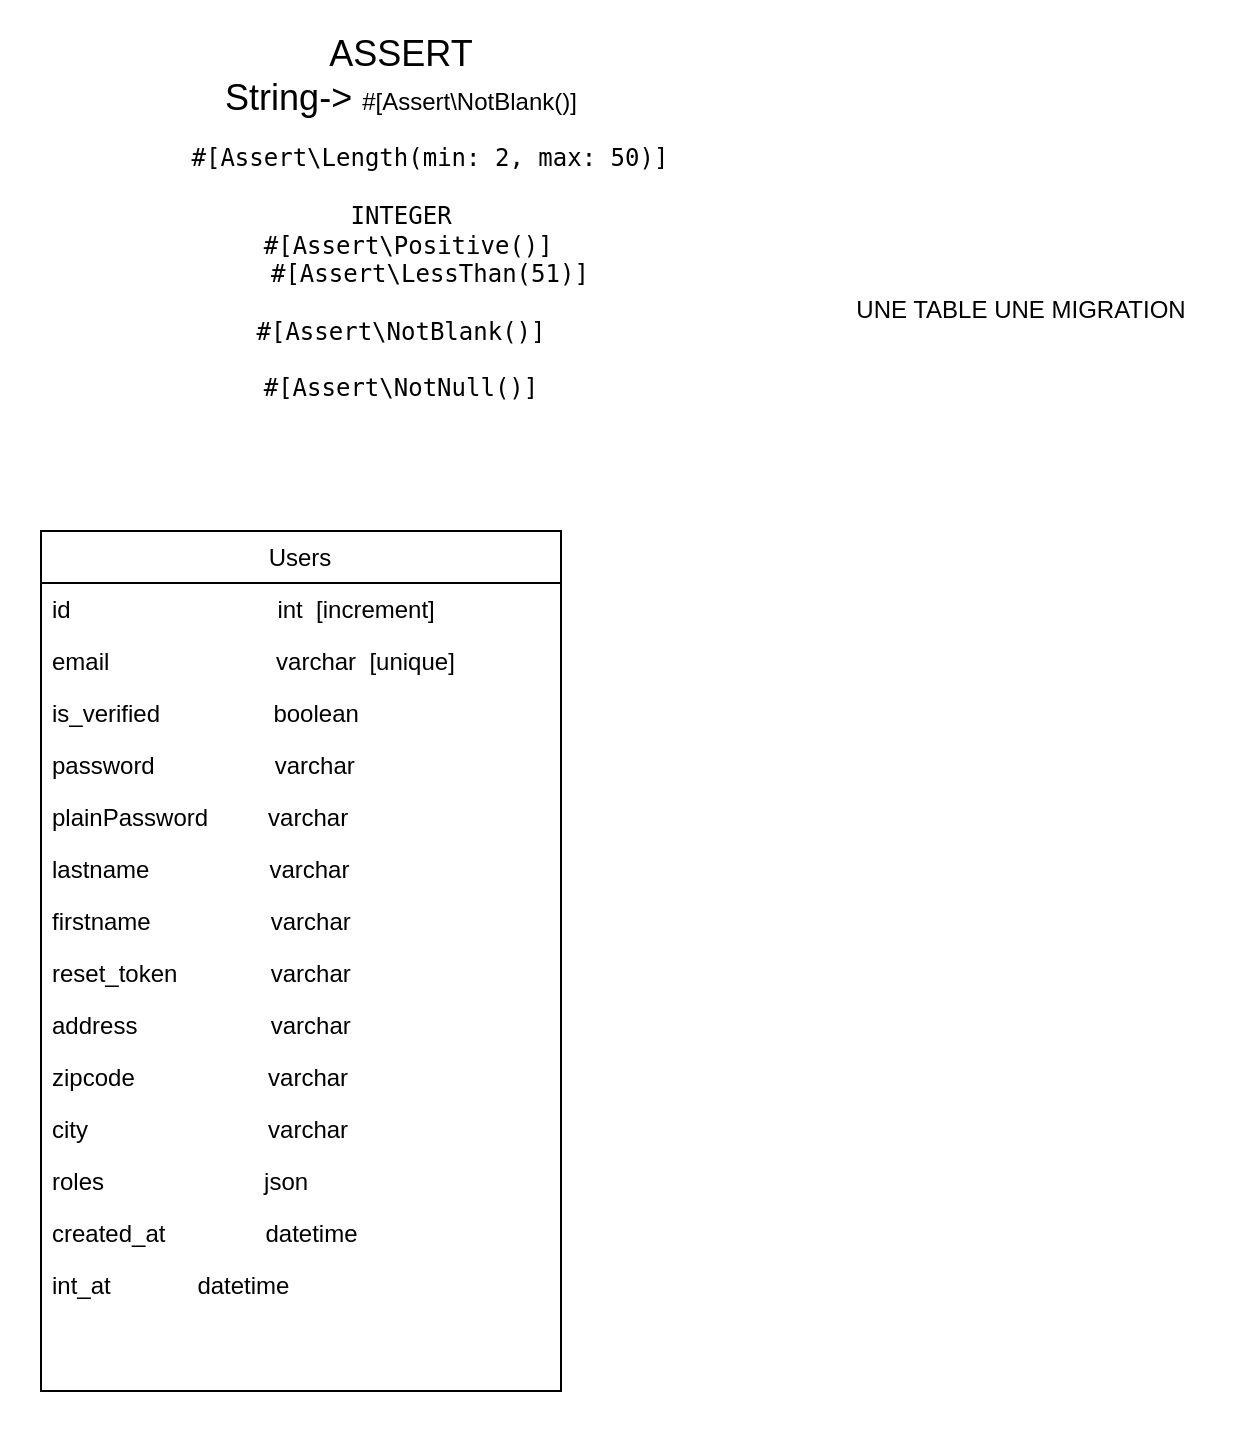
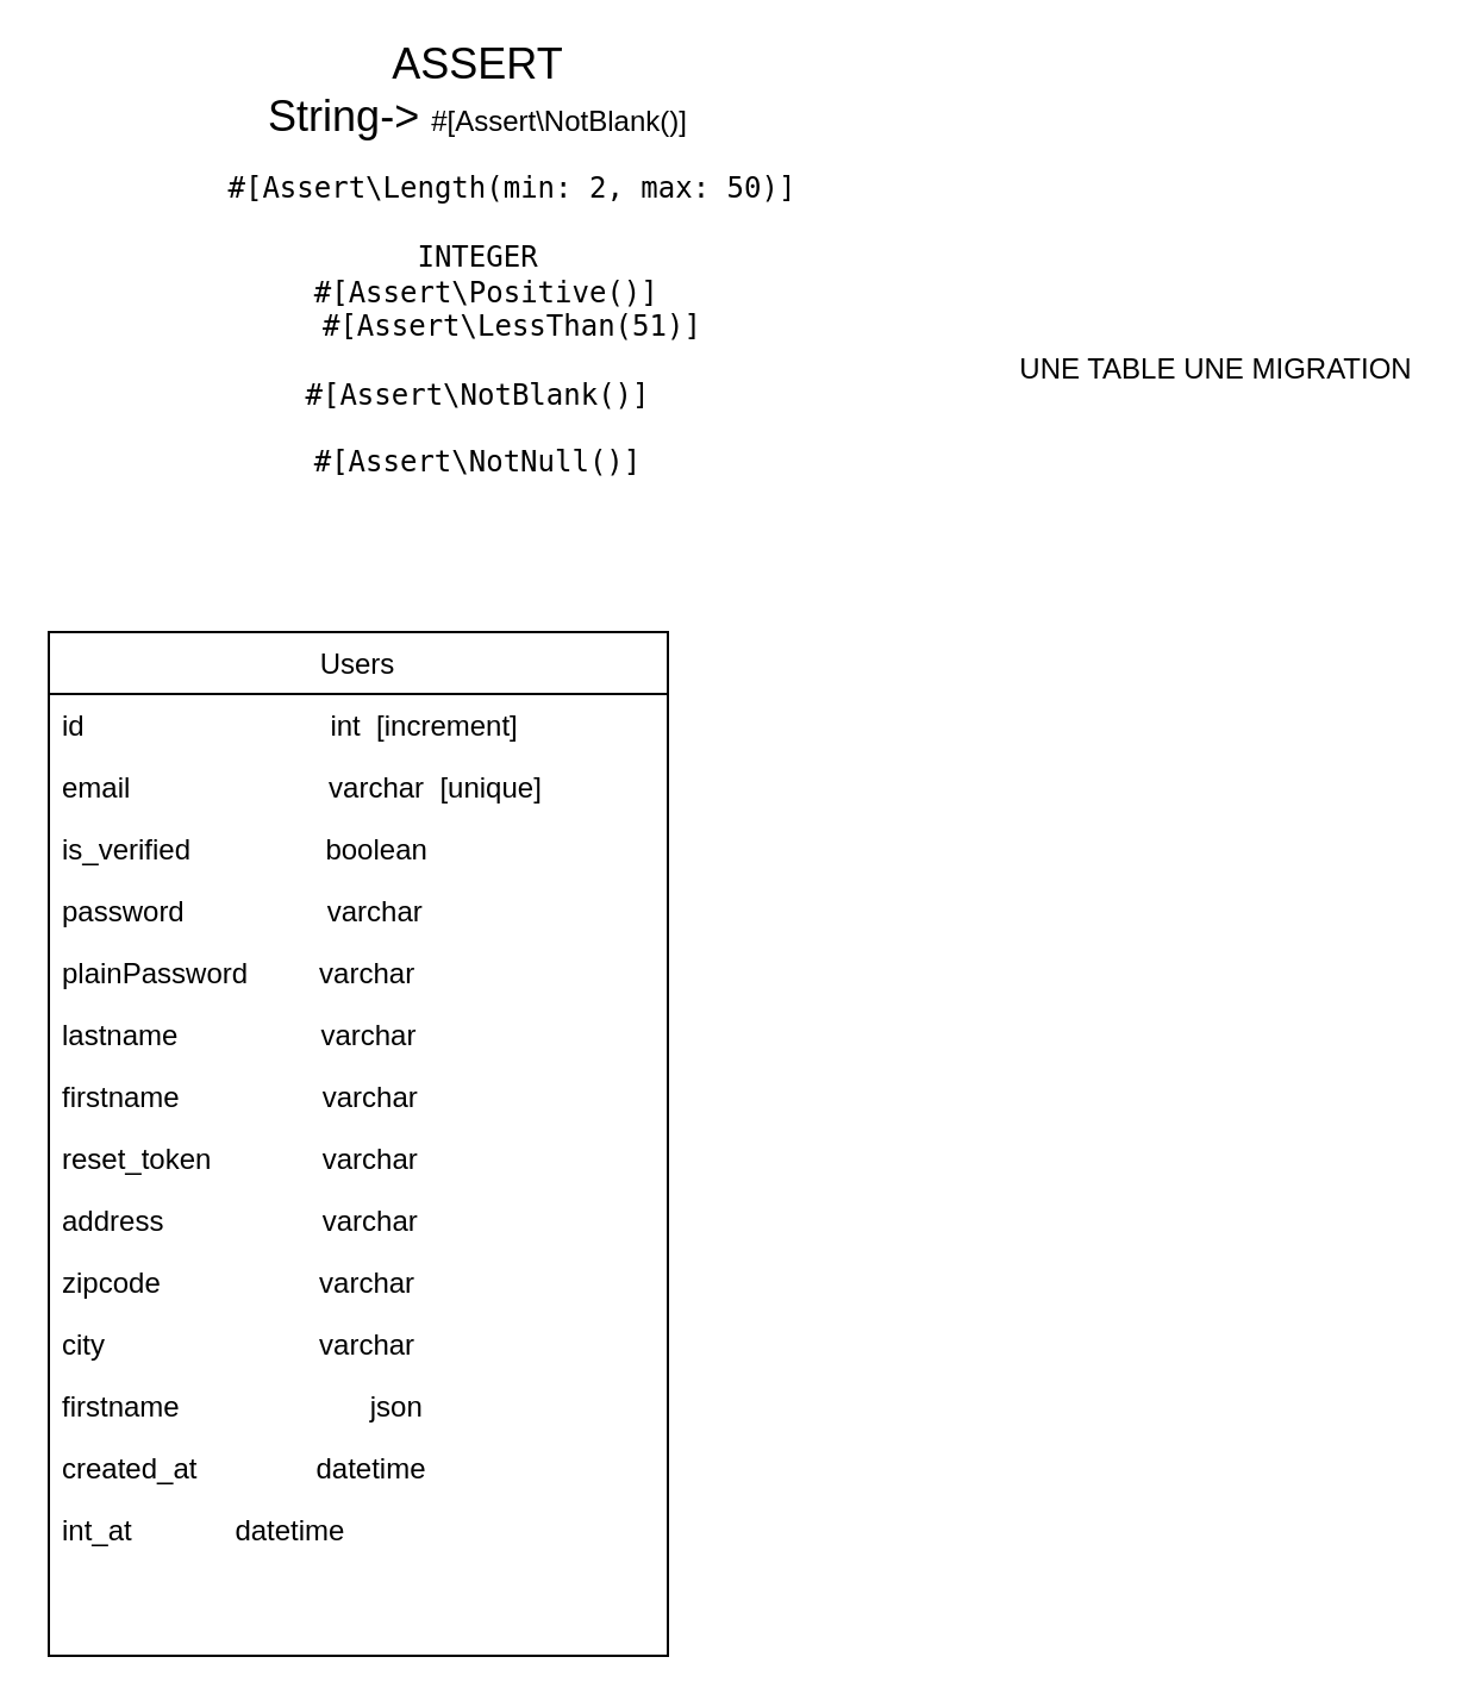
  <mxCell id="0" />
  <mxCell id="1" parent="0" />
  <mxCell id="2" value="Users" style="swimlane;fontStyle=0;align=center;verticalAlign=top;childLayout=stackLayout;horizontal=1;startSize=26;horizontalStack=0;resizeParent=1;resizeLast=0;collapsible=1;marginBottom=0;rounded=0;shadow=0;strokeWidth=1;" parent="1" vertex="1"><mxGeometry x="20" y="265" width="260" height="430" as="geometry"><mxRectangle x="340" y="380" width="170" height="26" as="alternateBounds" /></mxGeometry></mxCell>
  <mxCell id="3" value="id                               int  [increment]" style="text;align=left;verticalAlign=top;spacingLeft=4;spacingRight=4;overflow=hidden;rotatable=0;points=[[0,0.5],[1,0.5]];portConstraint=eastwest;" parent="2" vertex="1"><mxGeometry y="26" width="260" height="26" as="geometry" /></mxCell>
  <mxCell id="4" value="email                         varchar  [unique]" style="text;align=left;verticalAlign=top;spacingLeft=4;spacingRight=4;overflow=hidden;rotatable=0;points=[[0,0.5],[1,0.5]];portConstraint=eastwest;" parent="2" vertex="1"><mxGeometry y="52" width="260" height="26" as="geometry" /></mxCell>
  <mxCell id="5" value="is_verified                 boolean" style="text;align=left;verticalAlign=top;spacingLeft=4;spacingRight=4;overflow=hidden;rotatable=0;points=[[0,0.5],[1,0.5]];portConstraint=eastwest;" parent="2" vertex="1"><mxGeometry y="78" width="260" height="26" as="geometry" /></mxCell>
  <mxCell id="6" value="password                  varchar" style="text;align=left;verticalAlign=top;spacingLeft=4;spacingRight=4;overflow=hidden;rotatable=0;points=[[0,0.5],[1,0.5]];portConstraint=eastwest;" parent="2" vertex="1"><mxGeometry y="104" width="260" height="26" as="geometry" /></mxCell>
  <mxCell id="7" value="plainPassword         varchar" style="text;align=left;verticalAlign=top;spacingLeft=4;spacingRight=4;overflow=hidden;rotatable=0;points=[[0,0.5],[1,0.5]];portConstraint=eastwest;" parent="2" vertex="1"><mxGeometry y="130" width="260" height="26" as="geometry" /></mxCell>
  <mxCell id="8" value="lastname                  varchar" style="text;align=left;verticalAlign=top;spacingLeft=4;spacingRight=4;overflow=hidden;rotatable=0;points=[[0,0.5],[1,0.5]];portConstraint=eastwest;" parent="2" vertex="1"><mxGeometry y="156" width="260" height="26" as="geometry" /></mxCell>
  <mxCell id="9" value="firstname                  varchar" style="text;align=left;verticalAlign=top;spacingLeft=4;spacingRight=4;overflow=hidden;rotatable=0;points=[[0,0.5],[1,0.5]];portConstraint=eastwest;" parent="2" vertex="1"><mxGeometry y="182" width="260" height="26" as="geometry" /></mxCell>
  <mxCell id="10" value="reset_token              varchar" style="text;align=left;verticalAlign=top;spacingLeft=4;spacingRight=4;overflow=hidden;rotatable=0;points=[[0,0.5],[1,0.5]];portConstraint=eastwest;" parent="2" vertex="1"><mxGeometry y="208" width="260" height="26" as="geometry" /></mxCell>
  <mxCell id="11" value="address                    varchar" style="text;align=left;verticalAlign=top;spacingLeft=4;spacingRight=4;overflow=hidden;rotatable=0;points=[[0,0.5],[1,0.5]];portConstraint=eastwest;" parent="2" vertex="1"><mxGeometry y="234" width="260" height="26" as="geometry" /></mxCell>
  <mxCell id="12" value="zipcode                    varchar" style="text;align=left;verticalAlign=top;spacingLeft=4;spacingRight=4;overflow=hidden;rotatable=0;points=[[0,0.5],[1,0.5]];portConstraint=eastwest;" parent="2" vertex="1"><mxGeometry y="260" width="260" height="26" as="geometry" /></mxCell>
  <mxCell id="13" value="city                           varchar" style="text;align=left;verticalAlign=top;spacingLeft=4;spacingRight=4;overflow=hidden;rotatable=0;points=[[0,0.5],[1,0.5]];portConstraint=eastwest;" parent="2" vertex="1"><mxGeometry y="286" width="260" height="26" as="geometry" /></mxCell>
- <mxCell id="14" value="roles                        json" style="text;align=left;verticalAlign=top;spacingLeft=4;spacingRight=4;overflow=hidden;rotatable=0;points=[[0,0.5],[1,0.5]];portConstraint=eastwest;" parent="2" vertex="1"><mxGeometry y="312" width="260" height="26" as="geometry" /></mxCell>
+ <mxCell id="14" value="firstname                        json" style="text;align=left;verticalAlign=top;spacingLeft=4;spacingRight=4;overflow=hidden;rotatable=0;points=[[0,0.5],[1,0.5]];portConstraint=eastwest;" parent="2" vertex="1"><mxGeometry y="312" width="260" height="26" as="geometry" /></mxCell>
  <mxCell id="15" value="created_at               datetime" style="text;align=left;verticalAlign=top;spacingLeft=4;spacingRight=4;overflow=hidden;rotatable=0;points=[[0,0.5],[1,0.5]];portConstraint=eastwest;" parent="2" vertex="1"><mxGeometry y="338" width="260" height="26" as="geometry" /></mxCell>
  <mxCell id="16" value="int_at             datetime" style="text;align=left;verticalAlign=top;spacingLeft=4;spacingRight=4;overflow=hidden;rotatable=0;points=[[0,0.5],[1,0.5]];portConstraint=eastwest;" parent="2" vertex="1"><mxGeometry y="364" width="260" height="26" as="geometry" /></mxCell>
  <mxCell id="17" value="&lt;div&gt;&lt;font style=&quot;font-size: 18px;&quot;&gt;ASSERT&lt;/font&gt;&lt;/div&gt;&lt;div&gt;&lt;font style=&quot;font-size: 18px;&quot;&gt;String-&amp;gt; &lt;/font&gt;&lt;span id=&quot;LC25&quot; class=&quot;line&quot; lang=&quot;php&quot;&gt;&lt;span class=&quot;c1&quot;&gt;#[Assert\NotBlank()]&lt;/span&gt;&lt;/span&gt;&lt;br&gt;&lt;/div&gt;&lt;pre class=&quot;code highlight&quot; lang=&quot;php&quot;&gt;&lt;span id=&quot;LC26&quot; class=&quot;line&quot; lang=&quot;php&quot;&gt;    &lt;span class=&quot;c1&quot;&gt;#[Assert\Length(min: 2, max: 50)]&lt;br&gt;&lt;br&gt;INTEGER&lt;br&gt;&lt;/span&gt;&lt;/span&gt;&lt;span id=&quot;LC42&quot; class=&quot;line&quot; lang=&quot;php&quot;&gt; &lt;span class=&quot;c1&quot;&gt;#[Assert\Positive()]&lt;/span&gt;&lt;/span&gt;&lt;br/&gt;&lt;span id=&quot;LC43&quot; class=&quot;line&quot; lang=&quot;php&quot;&gt;    &lt;span class=&quot;c1&quot;&gt;#[Assert\LessThan(51)]&lt;/span&gt;&lt;/span&gt;&lt;br/&gt;&lt;br&gt;&lt;code&gt;&lt;span class=&quot;c1&quot;&gt;#[Assert\NotBlank()]&lt;/span&gt;&lt;/code&gt;&lt;span id=&quot;LC26&quot; class=&quot;line&quot; lang=&quot;php&quot;&gt;&lt;span class=&quot;c1&quot;&gt;&lt;/span&gt;&lt;/span&gt;&lt;br&gt;&lt;br&gt;&lt;code&gt;&lt;span class=&quot;c1&quot;&gt;#[Assert\NotNull()]&lt;/span&gt;&lt;/code&gt;&lt;/pre&gt;" style="text;html=1;resizable=0;autosize=1;align=center;verticalAlign=middle;points=[];fillColor=none;strokeColor=none;rounded=0;" parent="1" vertex="1"><mxGeometry x="60" y="20" width="280" height="190" as="geometry" /></mxCell>
  <mxCell id="18" value="UNE TABLE UNE MIGRATION" style="text;html=1;resizable=0;autosize=1;align=center;verticalAlign=middle;points=[];fillColor=none;strokeColor=none;rounded=0;" vertex="1" parent="1"><mxGeometry x="420" y="145" width="180" height="20" as="geometry" /></mxCell>
